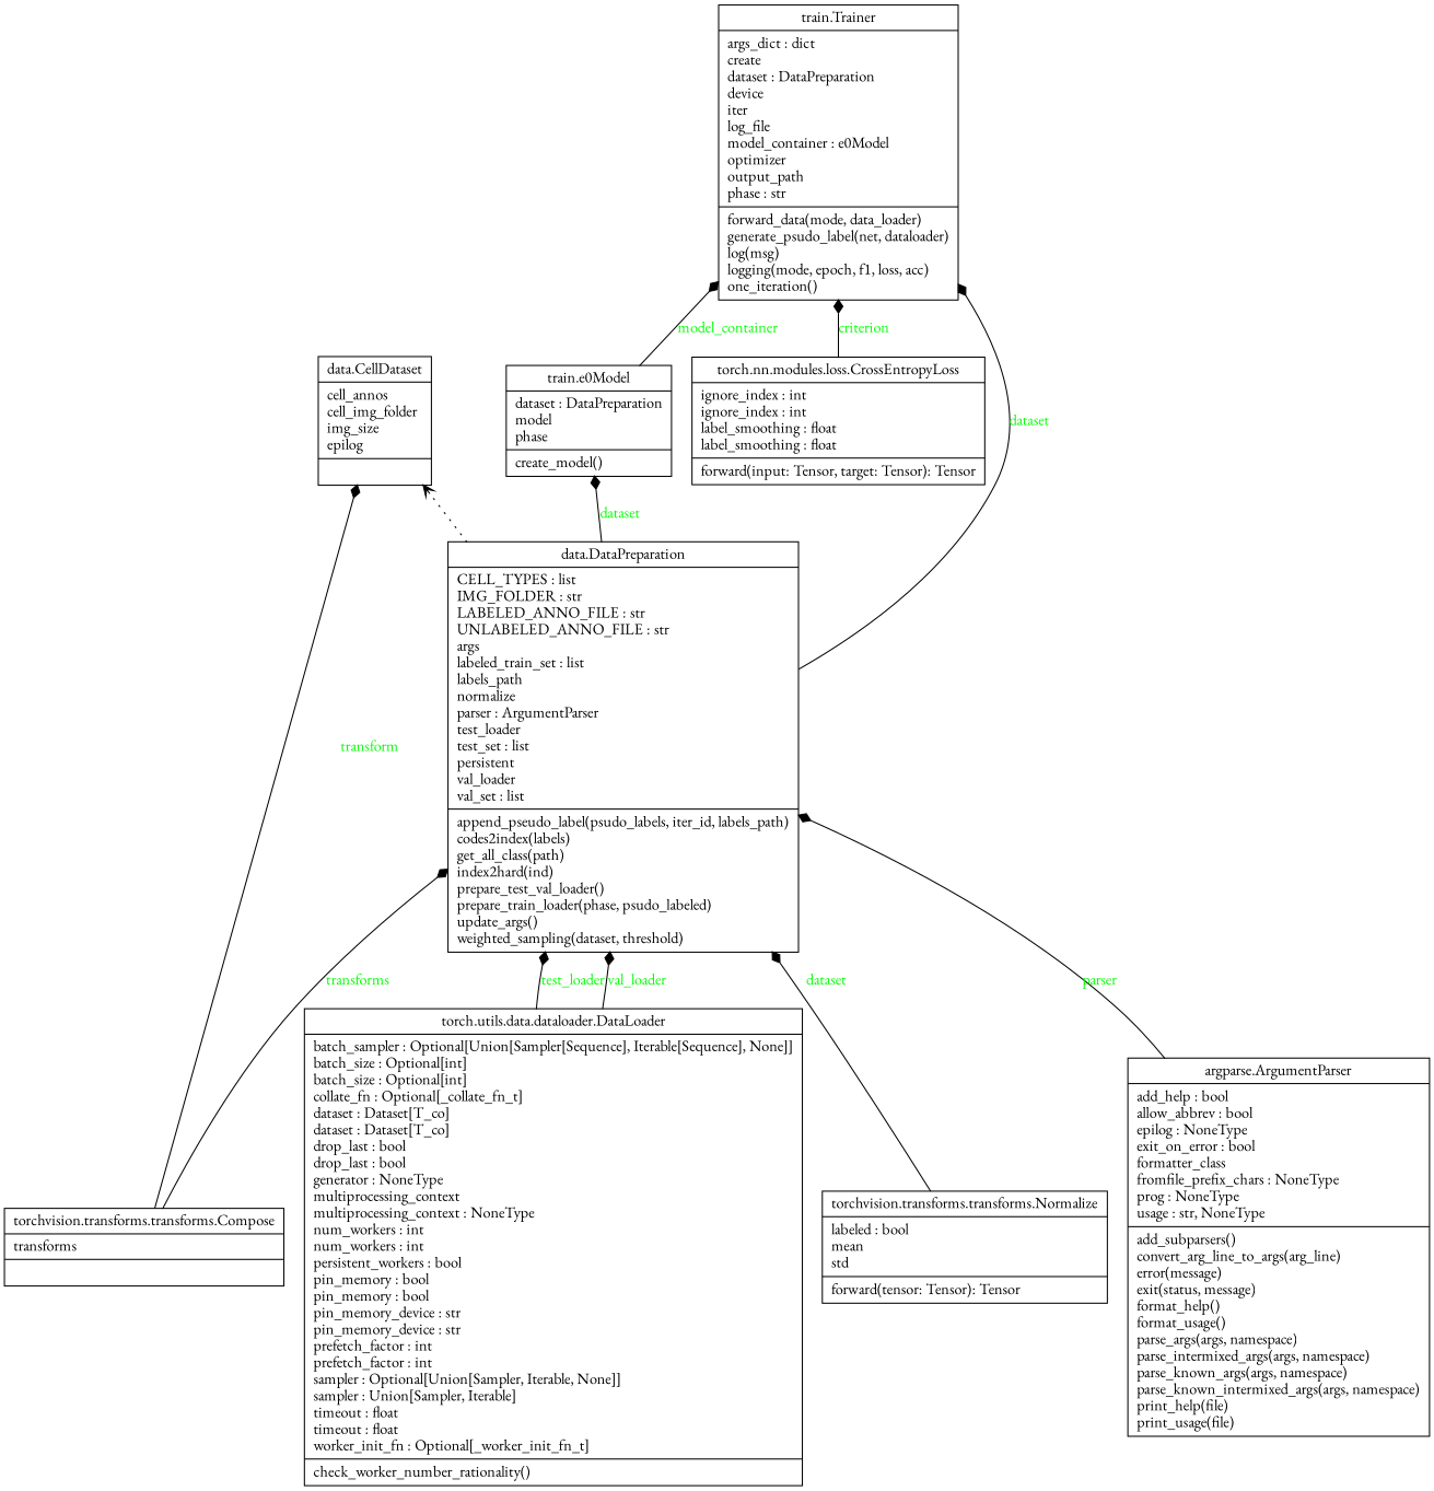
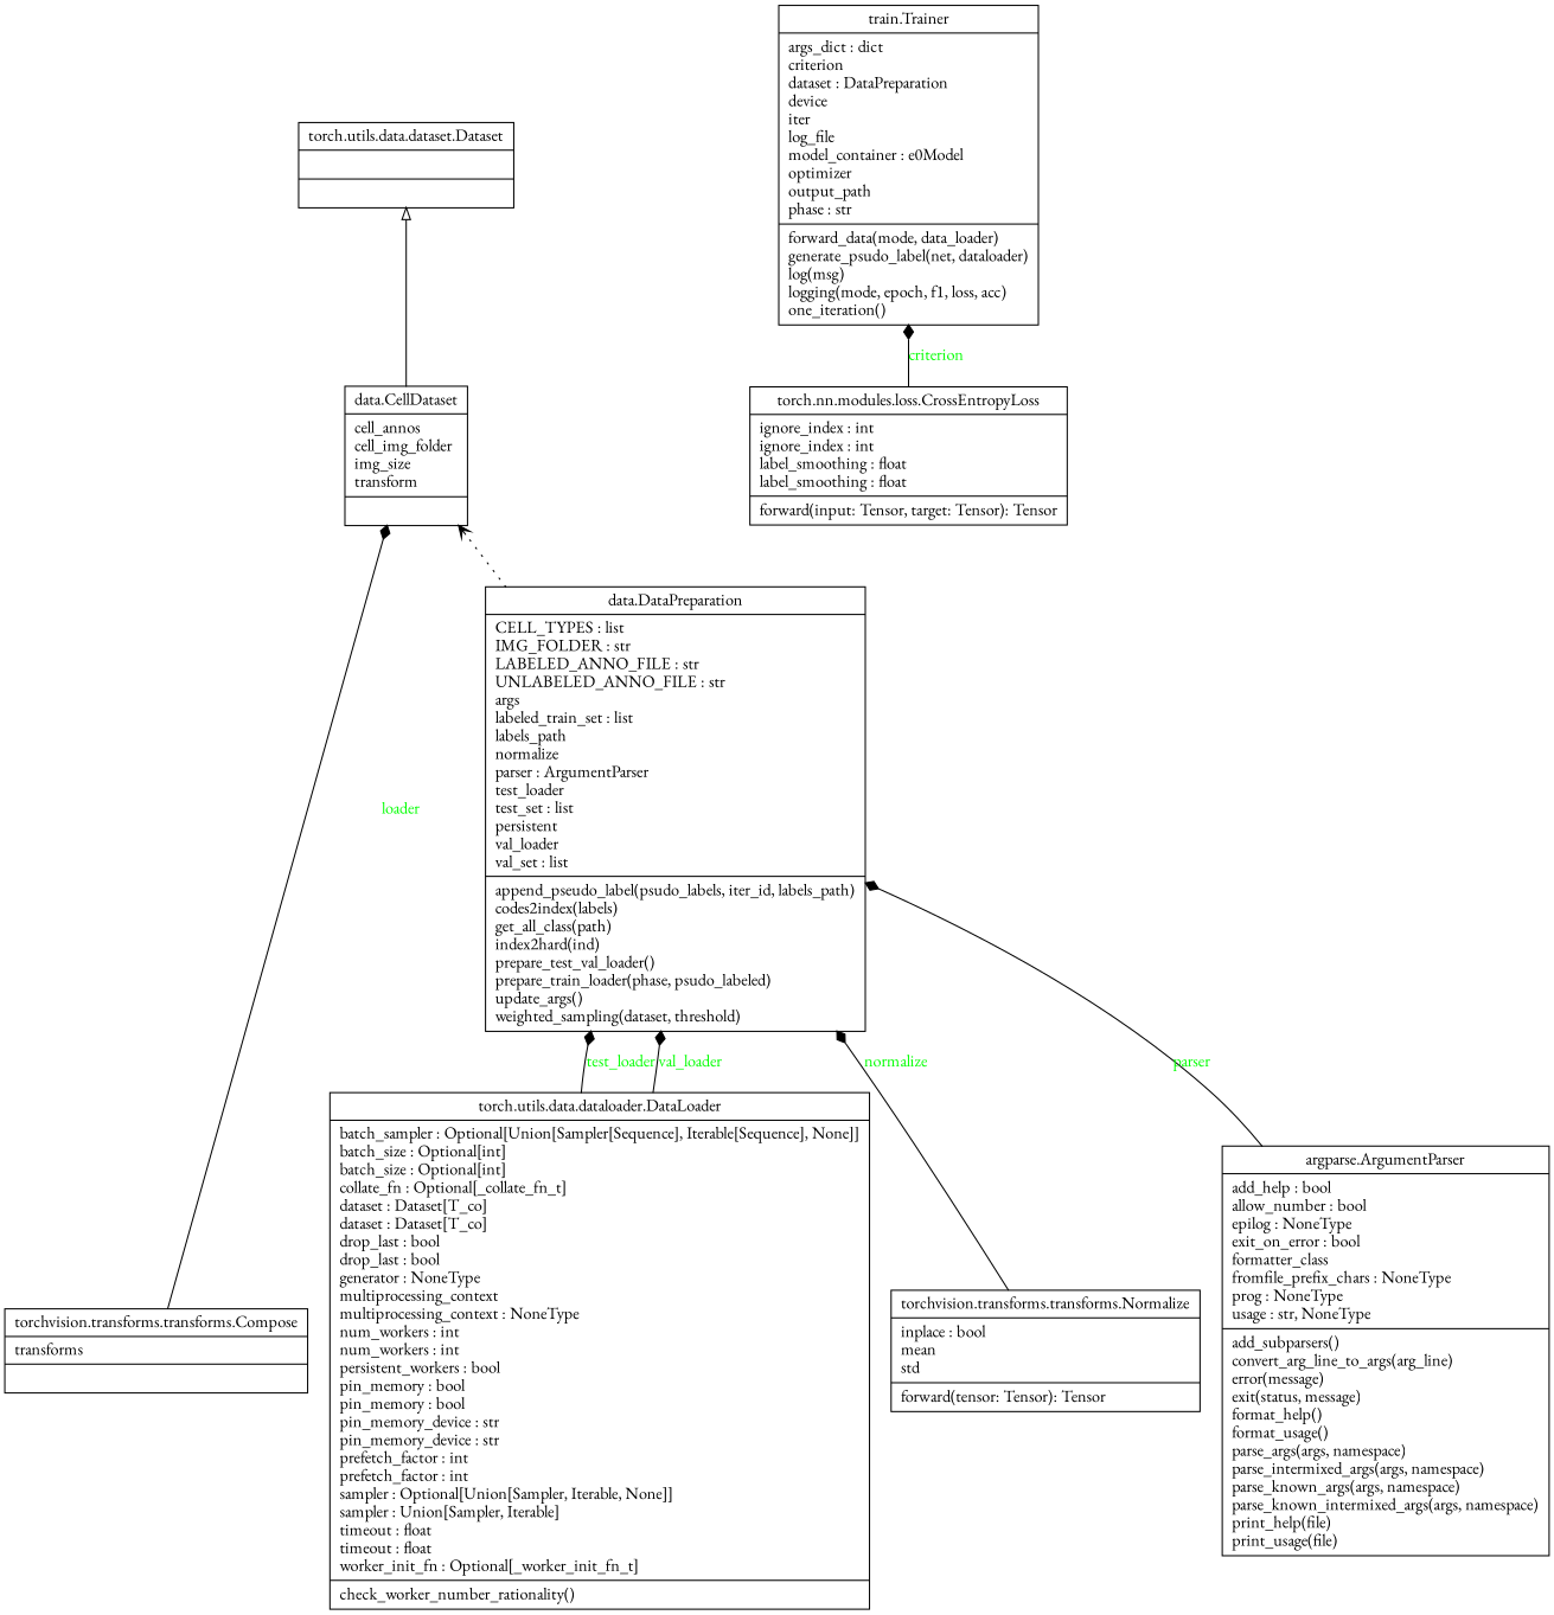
  digraph {
    fontname="EB Garamond"
    rankdir=BT
    node [fontname="EB Garamond" shape=record]
    edge [arrowhead=diamond arrowtail=none fontcolor=green fontname="EB Garamond" style=solid]
-   n1 [label="{argparse.ArgumentParser|add_help : bool\lallow_abbrev : bool\lepilog : NoneType\lexit_on_error : bool\lformatter_class\lfromfile_prefix_chars : NoneType\lprog : NoneType\lusage : str, NoneType\l|add_subparsers()\lconvert_arg_line_to_args(arg_line)\lerror(message)\lexit(status, message)\lformat_help()\lformat_usage()\lparse_args(args, namespace)\lparse_intermixed_args(args, namespace)\lparse_known_args(args, namespace)\lparse_known_intermixed_args(args, namespace)\lprint_help(file)\lprint_usage(file)\l}"]
+   n1 [label="{argparse.ArgumentParser|add_help : bool\lallow_number : bool\lepilog : NoneType\lexit_on_error : bool\lformatter_class\lfromfile_prefix_chars : NoneType\lprog : NoneType\lusage : str, NoneType\l|add_subparsers()\lconvert_arg_line_to_args(arg_line)\lerror(message)\lexit(status, message)\lformat_help()\lformat_usage()\lparse_args(args, namespace)\lparse_intermixed_args(args, namespace)\lparse_known_args(args, namespace)\lparse_known_intermixed_args(args, namespace)\lprint_help(file)\lprint_usage(file)\l}"]
    n2 [label="{data.DataPreparation|CELL_TYPES : list\lIMG_FOLDER : str\lLABELED_ANNO_FILE : str\lUNLABELED_ANNO_FILE : str\largs\llabeled_train_set : list\llabels_path\lnormalize\lparser : ArgumentParser\ltest_loader\ltest_set : list\lpersistent\lval_loader\lval_set : list\l|append_pseudo_label(psudo_labels, iter_id, labels_path)\lcodes2index(labels)\lget_all_class(path)\lindex2hard(ind)\lprepare_test_val_loader()\lprepare_train_loader(phase, psudo_labeled)\lupdate_args()\lweighted_sampling(dataset, threshold)\l}"]
-   n3 [label="{data.CellDataset|cell_annos\lcell_img_folder\limg_size\lepilog\l|}"]
-   n4 [label="{train.Trainer|args_dict : dict\lcreate\ldataset : DataPreparation\ldevice\liter\llog_file\lmodel_container : e0Model\loptimizer\loutput_path\lphase : str\l|forward_data(mode, data_loader)\lgenerate_psudo_label(net, dataloader)\llog(msg)\llogging(mode, epoch, f1, loss, acc)\lone_iteration()\l}"]
-   n5 [label="{train.e0Model|dataset : DataPreparation\lmodel\lphase\l|create_model()\l}"]
+   n3 [label="{data.CellDataset|cell_annos\lcell_img_folder\limg_size\ltransform\l|}"]
+   n4 [label="{train.Trainer|args_dict : dict\lcriterion\ldataset : DataPreparation\ldevice\liter\llog_file\lmodel_container : e0Model\loptimizer\loutput_path\lphase : str\l|forward_data(mode, data_loader)\lgenerate_psudo_label(net, dataloader)\llog(msg)\llogging(mode, epoch, f1, loss, acc)\lone_iteration()\l}"]
+   n6 [label="{torch.utils.data.dataset.Dataset|\l|}"]
    n7 [label="{torch.nn.modules.loss.CrossEntropyLoss|ignore_index : int\lignore_index : int\llabel_smoothing : float\llabel_smoothing : float\l|forward(input: Tensor, target: Tensor): Tensor\l}"]
    n8 [label="{torch.utils.data.dataloader.DataLoader|batch_sampler : Optional[Union[Sampler[Sequence], Iterable[Sequence], None]]\lbatch_size : Optional[int]\lbatch_size : Optional[int]\lcollate_fn : Optional[_collate_fn_t]\ldataset : Dataset[T_co]\ldataset : Dataset[T_co]\ldrop_last : bool\ldrop_last : bool\lgenerator : NoneType\lmultiprocessing_context\lmultiprocessing_context : NoneType\lnum_workers : int\lnum_workers : int\lpersistent_workers : bool\lpin_memory : bool\lpin_memory : bool\lpin_memory_device : str\lpin_memory_device : str\lprefetch_factor : int\lprefetch_factor : int\lsampler : Optional[Union[Sampler, Iterable, None]]\lsampler : Union[Sampler, Iterable]\ltimeout : float\ltimeout : float\lworker_init_fn : Optional[_worker_init_fn_t]\l|check_worker_number_rationality()\l}"]
    n9 [label="{torchvision.transforms.transforms.Compose|transforms\l|}"]
-   n10 [label="{torchvision.transforms.transforms.Normalize|labeled : bool\lmean\lstd\l|forward(tensor: Tensor): Tensor\l}"]
+   n10 [label="{torchvision.transforms.transforms.Normalize|inplace : bool\lmean\lstd\l|forward(tensor: Tensor): Tensor\l}"]
    n1 -> n2 [label=parser]
    n2 -> n3 [arrowhead=open style=dotted fontcolor=""]
-   n2 -> n4 [label=dataset]
-   n2 -> n5 [label=dataset]
-   n5 -> n4 [label=model_container]
+   n3 -> n6 [arrowhead=empty fontcolor="" style=""]
    n7 -> n4 [label=criterion]
    n8 -> n2 [label=test_loader]
    n8 -> n2 [label=val_loader]
-   n9 -> n2 [label=transforms]
-   n9 -> n3 [label=transform]
-   n10 -> n2 [label=dataset]
+   n9 -> n3 [label=loader]
+   n10 -> n2 [label=normalize]
  }
